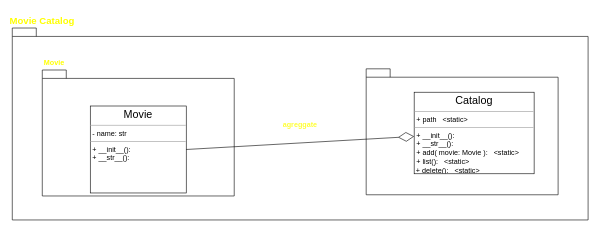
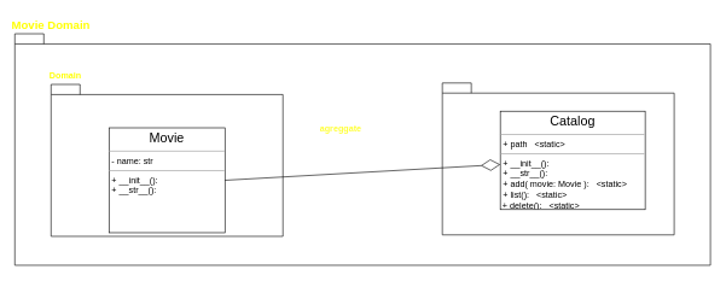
  <mxCell id="0" />
  <mxCell id="1" parent="0" />
  <mxCell id="2" value="" style="shape=folder;fontStyle=1;spacingTop=10;tabWidth=40;tabHeight=14;tabPosition=left;html=1;" vertex="1" parent="1"><mxGeometry x="20" y="46" width="960" height="320" as="geometry" /></mxCell>
  <mxCell id="3" value="" style="shape=folder;fontStyle=1;spacingTop=10;tabWidth=40;tabHeight=14;tabPosition=left;html=1;flipH=0;flipV=0;" vertex="1" parent="1"><mxGeometry x="70" y="116" width="320" height="210" as="geometry" /></mxCell>
  <mxCell id="4" value="&lt;p style=&quot;margin: 0px ; margin-top: 4px ; text-align: center&quot;&gt;&lt;font style=&quot;font-size: 18px&quot;&gt;Movie&lt;/font&gt;&lt;/p&gt;&lt;hr size=&quot;1&quot;&gt;&lt;p style=&quot;margin: 0px ; margin-left: 4px&quot;&gt;- name: str&lt;/p&gt;&lt;hr size=&quot;1&quot;&gt;&lt;p style=&quot;margin: 0px ; margin-left: 4px&quot;&gt;+ __init__():&amp;nbsp;&lt;br&gt;+ __str__():&amp;nbsp;&lt;br&gt;&lt;/p&gt;" style="verticalAlign=top;align=left;overflow=fill;fontSize=12;fontFamily=Helvetica;html=1;" vertex="1" parent="1"><mxGeometry x="150" y="176" width="160" height="145" as="geometry" /></mxCell>
  <mxCell id="5" value="" style="shape=folder;fontStyle=1;spacingTop=10;tabWidth=40;tabHeight=14;tabPosition=left;html=1;flipH=0;flipV=0;" vertex="1" parent="1"><mxGeometry x="610" y="114" width="320" height="210" as="geometry" /></mxCell>
  <mxCell id="6" value="&lt;p style=&quot;margin: 0px ; margin-top: 4px ; text-align: center&quot;&gt;&lt;font style=&quot;font-size: 18px&quot;&gt;Catalog&lt;/font&gt;&lt;/p&gt;&lt;hr size=&quot;1&quot;&gt;&lt;p style=&quot;margin: 0px ; margin-left: 4px&quot;&gt;+ path&amp;nbsp; &amp;nbsp;&amp;lt;static&amp;gt;&amp;nbsp;&amp;nbsp;&lt;/p&gt;&lt;hr size=&quot;1&quot;&gt;&lt;p style=&quot;margin: 0px ; margin-left: 4px&quot;&gt;+ __init__():&amp;nbsp;&lt;br&gt;+ __str__():&amp;nbsp;&lt;br&gt;&lt;/p&gt;&lt;p style=&quot;margin: 0px ; margin-left: 4px&quot;&gt;+ add( movie: Movie ):&amp;nbsp; &amp;nbsp;&amp;lt;static&amp;gt;&lt;br&gt;+ list():&amp;nbsp; &amp;nbsp;&amp;lt;static&amp;gt;&lt;/p&gt;&amp;nbsp;+ delete():&amp;nbsp; &amp;nbsp;&amp;lt;static&amp;gt;&lt;p style=&quot;margin: 0px ; margin-left: 4px&quot;&gt;&amp;nbsp;&lt;br&gt;&lt;/p&gt;" style="verticalAlign=top;align=left;overflow=fill;fontSize=12;fontFamily=Helvetica;html=1;" vertex="1" parent="1"><mxGeometry x="690" y="153" width="200" height="136" as="geometry" /></mxCell>
  <mxCell id="7" value="" style="endArrow=diamondThin;endFill=0;endSize=24;html=1;exitX=1;exitY=0.5;exitDx=0;exitDy=0;" edge="1" parent="1" source="4" target="6"><mxGeometry width="160" relative="1" as="geometry"><mxPoint x="390" y="306" as="sourcePoint" /><mxPoint x="550" y="306" as="targetPoint" /></mxGeometry></mxCell>
- <mxCell id="8" value="Movie" style="text;align=center;fontStyle=1;verticalAlign=middle;spacingLeft=3;spacingRight=3;strokeColor=none;rotatable=0;points=[[0,0.5],[1,0.5]];portConstraint=eastwest;fontColor=#FFFF00;" vertex="1" parent="1"><mxGeometry x="50" y="90" width="80" height="26" as="geometry" /></mxCell>
- <mxCell id="9" value="Movie Catalog" style="text;align=center;fontStyle=1;verticalAlign=middle;spacingLeft=3;spacingRight=3;strokeColor=none;rotatable=0;points=[[0,0.5],[1,0.5]];portConstraint=eastwest;fontSize=16;fontColor=#FFFF00;" vertex="1" parent="1"><mxGeometry x="30" y="20" width="80" height="26" as="geometry" /></mxCell>
- <mxCell id="10" value="agreggate" style="text;align=center;fontStyle=1;verticalAlign=middle;spacingLeft=3;spacingRight=3;strokeColor=none;rotatable=0;points=[[0,0.5],[1,0.5]];portConstraint=eastwest;fontColor=#FFFF33;" vertex="1" parent="1"><mxGeometry x="460" y="193" width="80" height="26" as="geometry" /></mxCell>
+ <mxCell id="8" value="Domain" style="text;align=center;fontStyle=1;verticalAlign=middle;spacingLeft=3;spacingRight=3;strokeColor=none;rotatable=0;points=[[0,0.5],[1,0.5]];portConstraint=eastwest;fontColor=#FFFF00;" vertex="1" parent="1"><mxGeometry x="50" y="90" width="80" height="26" as="geometry" /></mxCell>
+ <mxCell id="9" value="Movie Domain" style="text;align=center;fontStyle=1;verticalAlign=middle;spacingLeft=3;spacingRight=3;strokeColor=none;rotatable=0;points=[[0,0.5],[1,0.5]];portConstraint=eastwest;fontSize=16;fontColor=#FFFF00;" vertex="1" parent="1"><mxGeometry x="30" y="20" width="80" height="26" as="geometry" /></mxCell>
+ <mxCell id="10" value="agreggate" style="text;align=center;fontStyle=1;verticalAlign=middle;spacingLeft=3;spacingRight=3;strokeColor=none;rotatable=0;points=[[0,0.5],[1,0.5]];portConstraint=eastwest;fontColor=#FFFF33;" vertex="1" parent="1"><mxGeometry x="430" y="163" width="80" height="26" as="geometry" /></mxCell>
